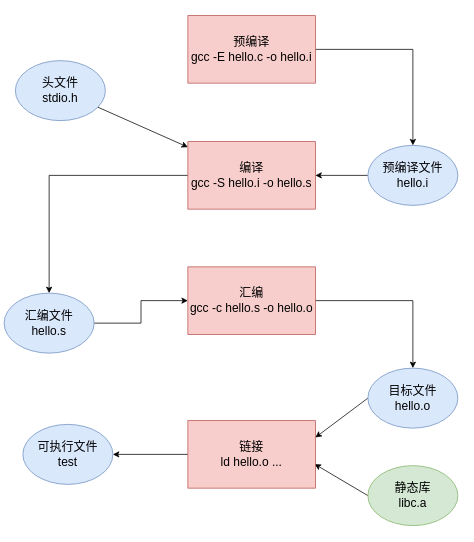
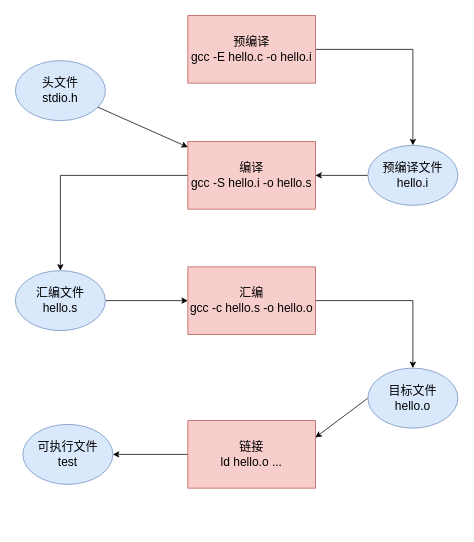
  <mxCell id="0" />
  <mxCell id="1" parent="0" />
  <mxCell id="2" style="edgeStyle=orthogonalEdgeStyle;rounded=0;orthogonalLoop=1;jettySize=auto;html=1;entryX=0.5;entryY=0;entryDx=0;entryDy=0;fontSize=16;" edge="1" parent="1" source="3" target="7"><mxGeometry relative="1" as="geometry" /></mxCell>
  <mxCell id="3" value="预编译&lt;br&gt;gcc -E hello.c -o hello.i" style="rounded=0;whiteSpace=wrap;html=1;fillColor=#f8cecc;strokeColor=#b85450;fontSize=16;" vertex="1" parent="1"><mxGeometry x="250" y="20" width="170" height="90" as="geometry" /></mxCell>
  <mxCell id="4" style="edgeStyle=none;rounded=0;orthogonalLoop=1;jettySize=auto;html=1;fontSize=16;" edge="1" parent="1" source="5" target="9"><mxGeometry relative="1" as="geometry" /></mxCell>
  <mxCell id="5" value="头文件&lt;br style=&quot;font-size: 16px;&quot;&gt;stdio.h" style="ellipse;whiteSpace=wrap;html=1;fillColor=#dae8fc;strokeColor=#6c8ebf;fontSize=16;" vertex="1" parent="1"><mxGeometry x="20" y="80" width="120" height="80" as="geometry" /></mxCell>
  <mxCell id="6" style="edgeStyle=orthogonalEdgeStyle;rounded=0;orthogonalLoop=1;jettySize=auto;html=1;entryX=1;entryY=0.5;entryDx=0;entryDy=0;fontSize=16;" edge="1" parent="1" source="7" target="9"><mxGeometry relative="1" as="geometry" /></mxCell>
  <mxCell id="7" value="预编译文件&lt;br&gt;hello.i" style="ellipse;whiteSpace=wrap;html=1;fillColor=#dae8fc;strokeColor=#6c8ebf;fontSize=16;" vertex="1" parent="1"><mxGeometry x="490" y="193" width="120" height="80" as="geometry" /></mxCell>
  <mxCell id="8" style="edgeStyle=orthogonalEdgeStyle;rounded=0;orthogonalLoop=1;jettySize=auto;html=1;exitX=0;exitY=0.5;exitDx=0;exitDy=0;entryX=0.5;entryY=0;entryDx=0;entryDy=0;fontSize=16;" edge="1" parent="1" source="9" target="11"><mxGeometry relative="1" as="geometry" /></mxCell>
  <mxCell id="9" value="编译&lt;br&gt;gcc -S hello.i -o hello.s" style="rounded=0;whiteSpace=wrap;html=1;fillColor=#f8cecc;strokeColor=#b85450;fontSize=16;" vertex="1" parent="1"><mxGeometry x="250" y="188" width="170" height="90" as="geometry" /></mxCell>
  <mxCell id="10" style="edgeStyle=orthogonalEdgeStyle;rounded=0;orthogonalLoop=1;jettySize=auto;html=1;entryX=0;entryY=0.5;entryDx=0;entryDy=0;fontSize=16;" edge="1" parent="1" source="11" target="13"><mxGeometry relative="1" as="geometry" /></mxCell>
- <mxCell id="11" value="汇编文件&lt;br style=&quot;font-size: 16px;&quot;&gt;hello.s" style="ellipse;whiteSpace=wrap;html=1;fillColor=#dae8fc;strokeColor=#6c8ebf;fontSize=16;" vertex="1" parent="1"><mxGeometry x="5" y="390" width="120" height="80" as="geometry" /></mxCell>
+ <mxCell id="11" value="汇编文件&lt;br style=&quot;font-size: 16px;&quot;&gt;hello.s" style="ellipse;whiteSpace=wrap;html=1;fillColor=#dae8fc;strokeColor=#6c8ebf;fontSize=16;" vertex="1" parent="1"><mxGeometry x="20" y="360" width="120" height="80" as="geometry" /></mxCell>
  <mxCell id="12" style="edgeStyle=orthogonalEdgeStyle;rounded=0;orthogonalLoop=1;jettySize=auto;html=1;entryX=0.5;entryY=0;entryDx=0;entryDy=0;fontSize=16;" edge="1" parent="1" source="13" target="15"><mxGeometry relative="1" as="geometry" /></mxCell>
  <mxCell id="13" value="汇编&lt;br&gt;gcc -c hello.s -o hello.o" style="rounded=0;whiteSpace=wrap;html=1;fillColor=#f8cecc;strokeColor=#b85450;fontSize=16;" vertex="1" parent="1"><mxGeometry x="250" y="355" width="170" height="90" as="geometry" /></mxCell>
  <mxCell id="14" style="edgeStyle=none;rounded=0;orthogonalLoop=1;jettySize=auto;html=1;exitX=0;exitY=0.5;exitDx=0;exitDy=0;entryX=1;entryY=0.25;entryDx=0;entryDy=0;fontSize=16;" edge="1" parent="1" source="15" target="19"><mxGeometry relative="1" as="geometry" /></mxCell>
  <mxCell id="15" value="目标文件&lt;br style=&quot;font-size: 16px;&quot;&gt;hello.o" style="ellipse;whiteSpace=wrap;html=1;fillColor=#dae8fc;strokeColor=#6c8ebf;fontSize=16;" vertex="1" parent="1"><mxGeometry x="490" y="490" width="120" height="80" as="geometry" /></mxCell>
- <mxCell id="16" style="edgeStyle=none;rounded=0;orthogonalLoop=1;jettySize=auto;html=1;exitX=0;exitY=0.5;exitDx=0;exitDy=0;entryX=0.994;entryY=0.644;entryDx=0;entryDy=0;entryPerimeter=0;fontSize=16;" edge="1" parent="1" source="17" target="19"><mxGeometry relative="1" as="geometry" /></mxCell>
- <mxCell id="17" value="静态库&lt;br style=&quot;font-size: 16px;&quot;&gt;libc.a" style="ellipse;whiteSpace=wrap;html=1;fillColor=#d5e8d4;strokeColor=#82b366;fontSize=16;" vertex="1" parent="1"><mxGeometry x="490" y="620" width="120" height="80" as="geometry" /></mxCell>
  <mxCell id="18" style="edgeStyle=none;rounded=0;orthogonalLoop=1;jettySize=auto;html=1;exitX=0;exitY=0.5;exitDx=0;exitDy=0;entryX=1;entryY=0.5;entryDx=0;entryDy=0;fontSize=16;" edge="1" parent="1" source="19" target="20"><mxGeometry relative="1" as="geometry" /></mxCell>
  <mxCell id="19" value="链接&lt;br&gt;ld hello.o ..." style="rounded=0;whiteSpace=wrap;html=1;fillColor=#f8cecc;strokeColor=#b85450;fontSize=16;" vertex="1" parent="1"><mxGeometry x="250" y="560" width="170" height="90" as="geometry" /></mxCell>
  <mxCell id="20" value="可执行文件&lt;br style=&quot;font-size: 16px;&quot;&gt;test" style="ellipse;whiteSpace=wrap;html=1;fillColor=#dae8fc;strokeColor=#6c8ebf;fontSize=16;" vertex="1" parent="1"><mxGeometry x="30" y="565" width="120" height="80" as="geometry" /></mxCell>
